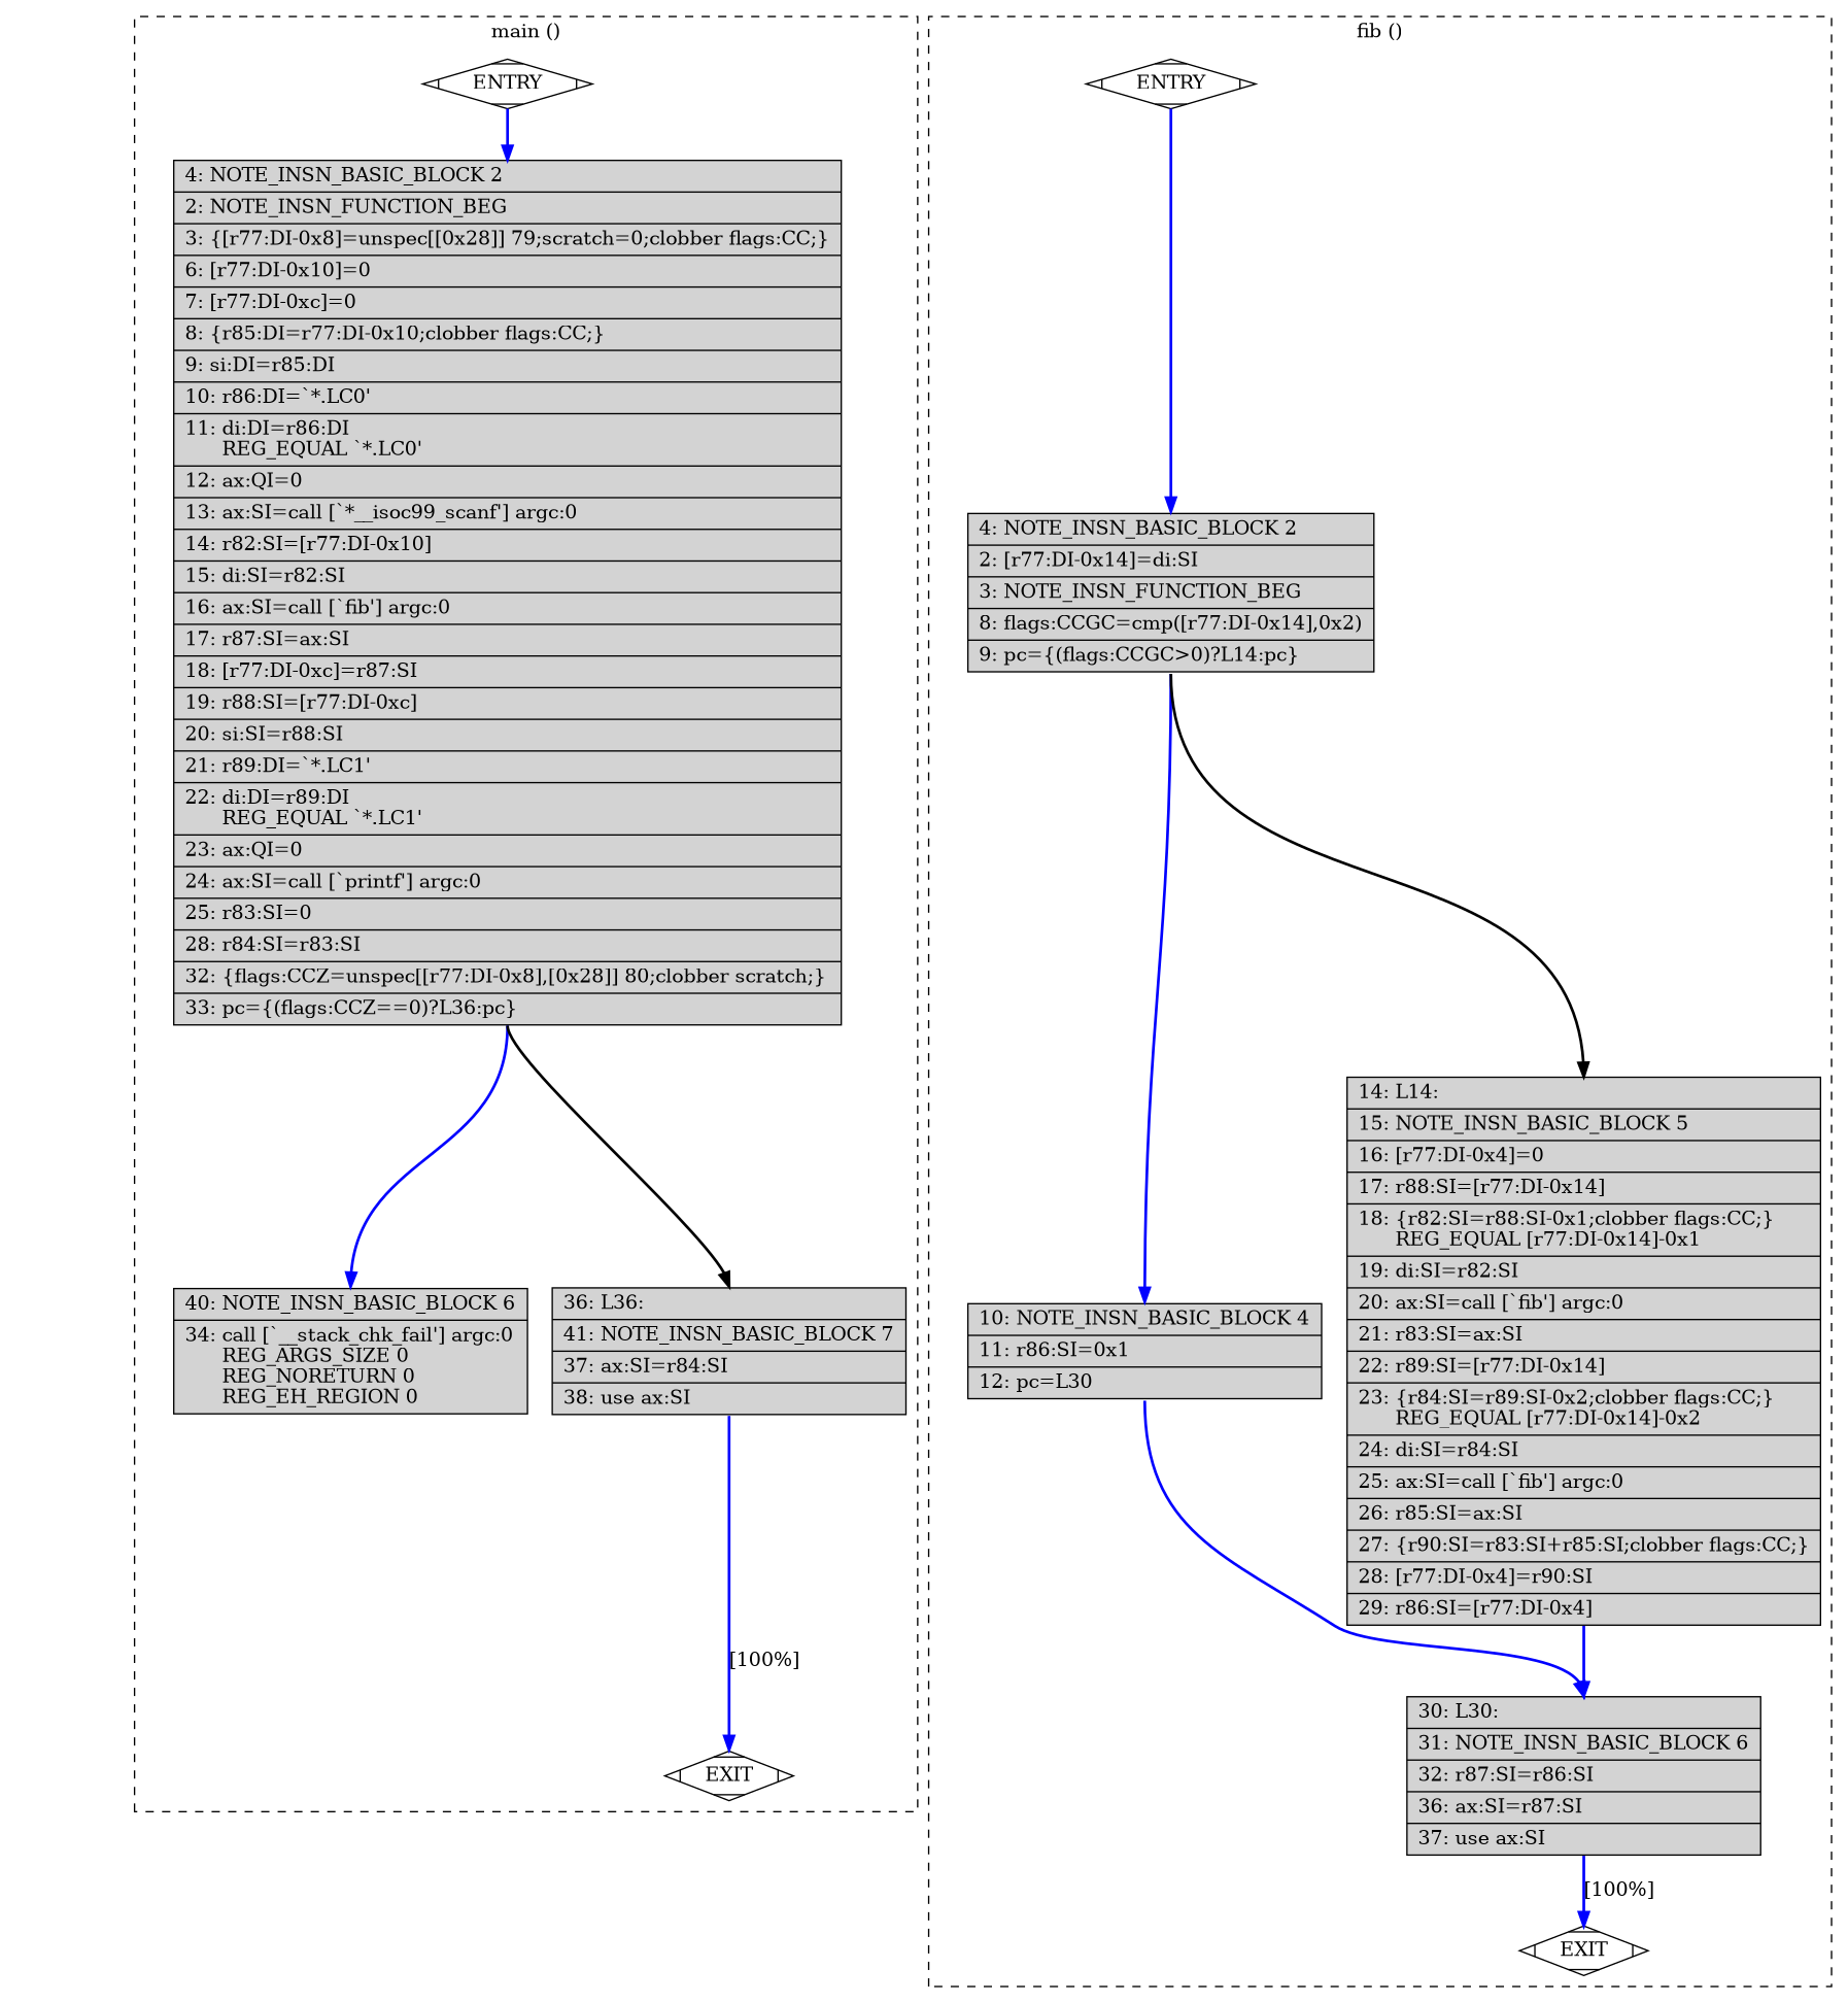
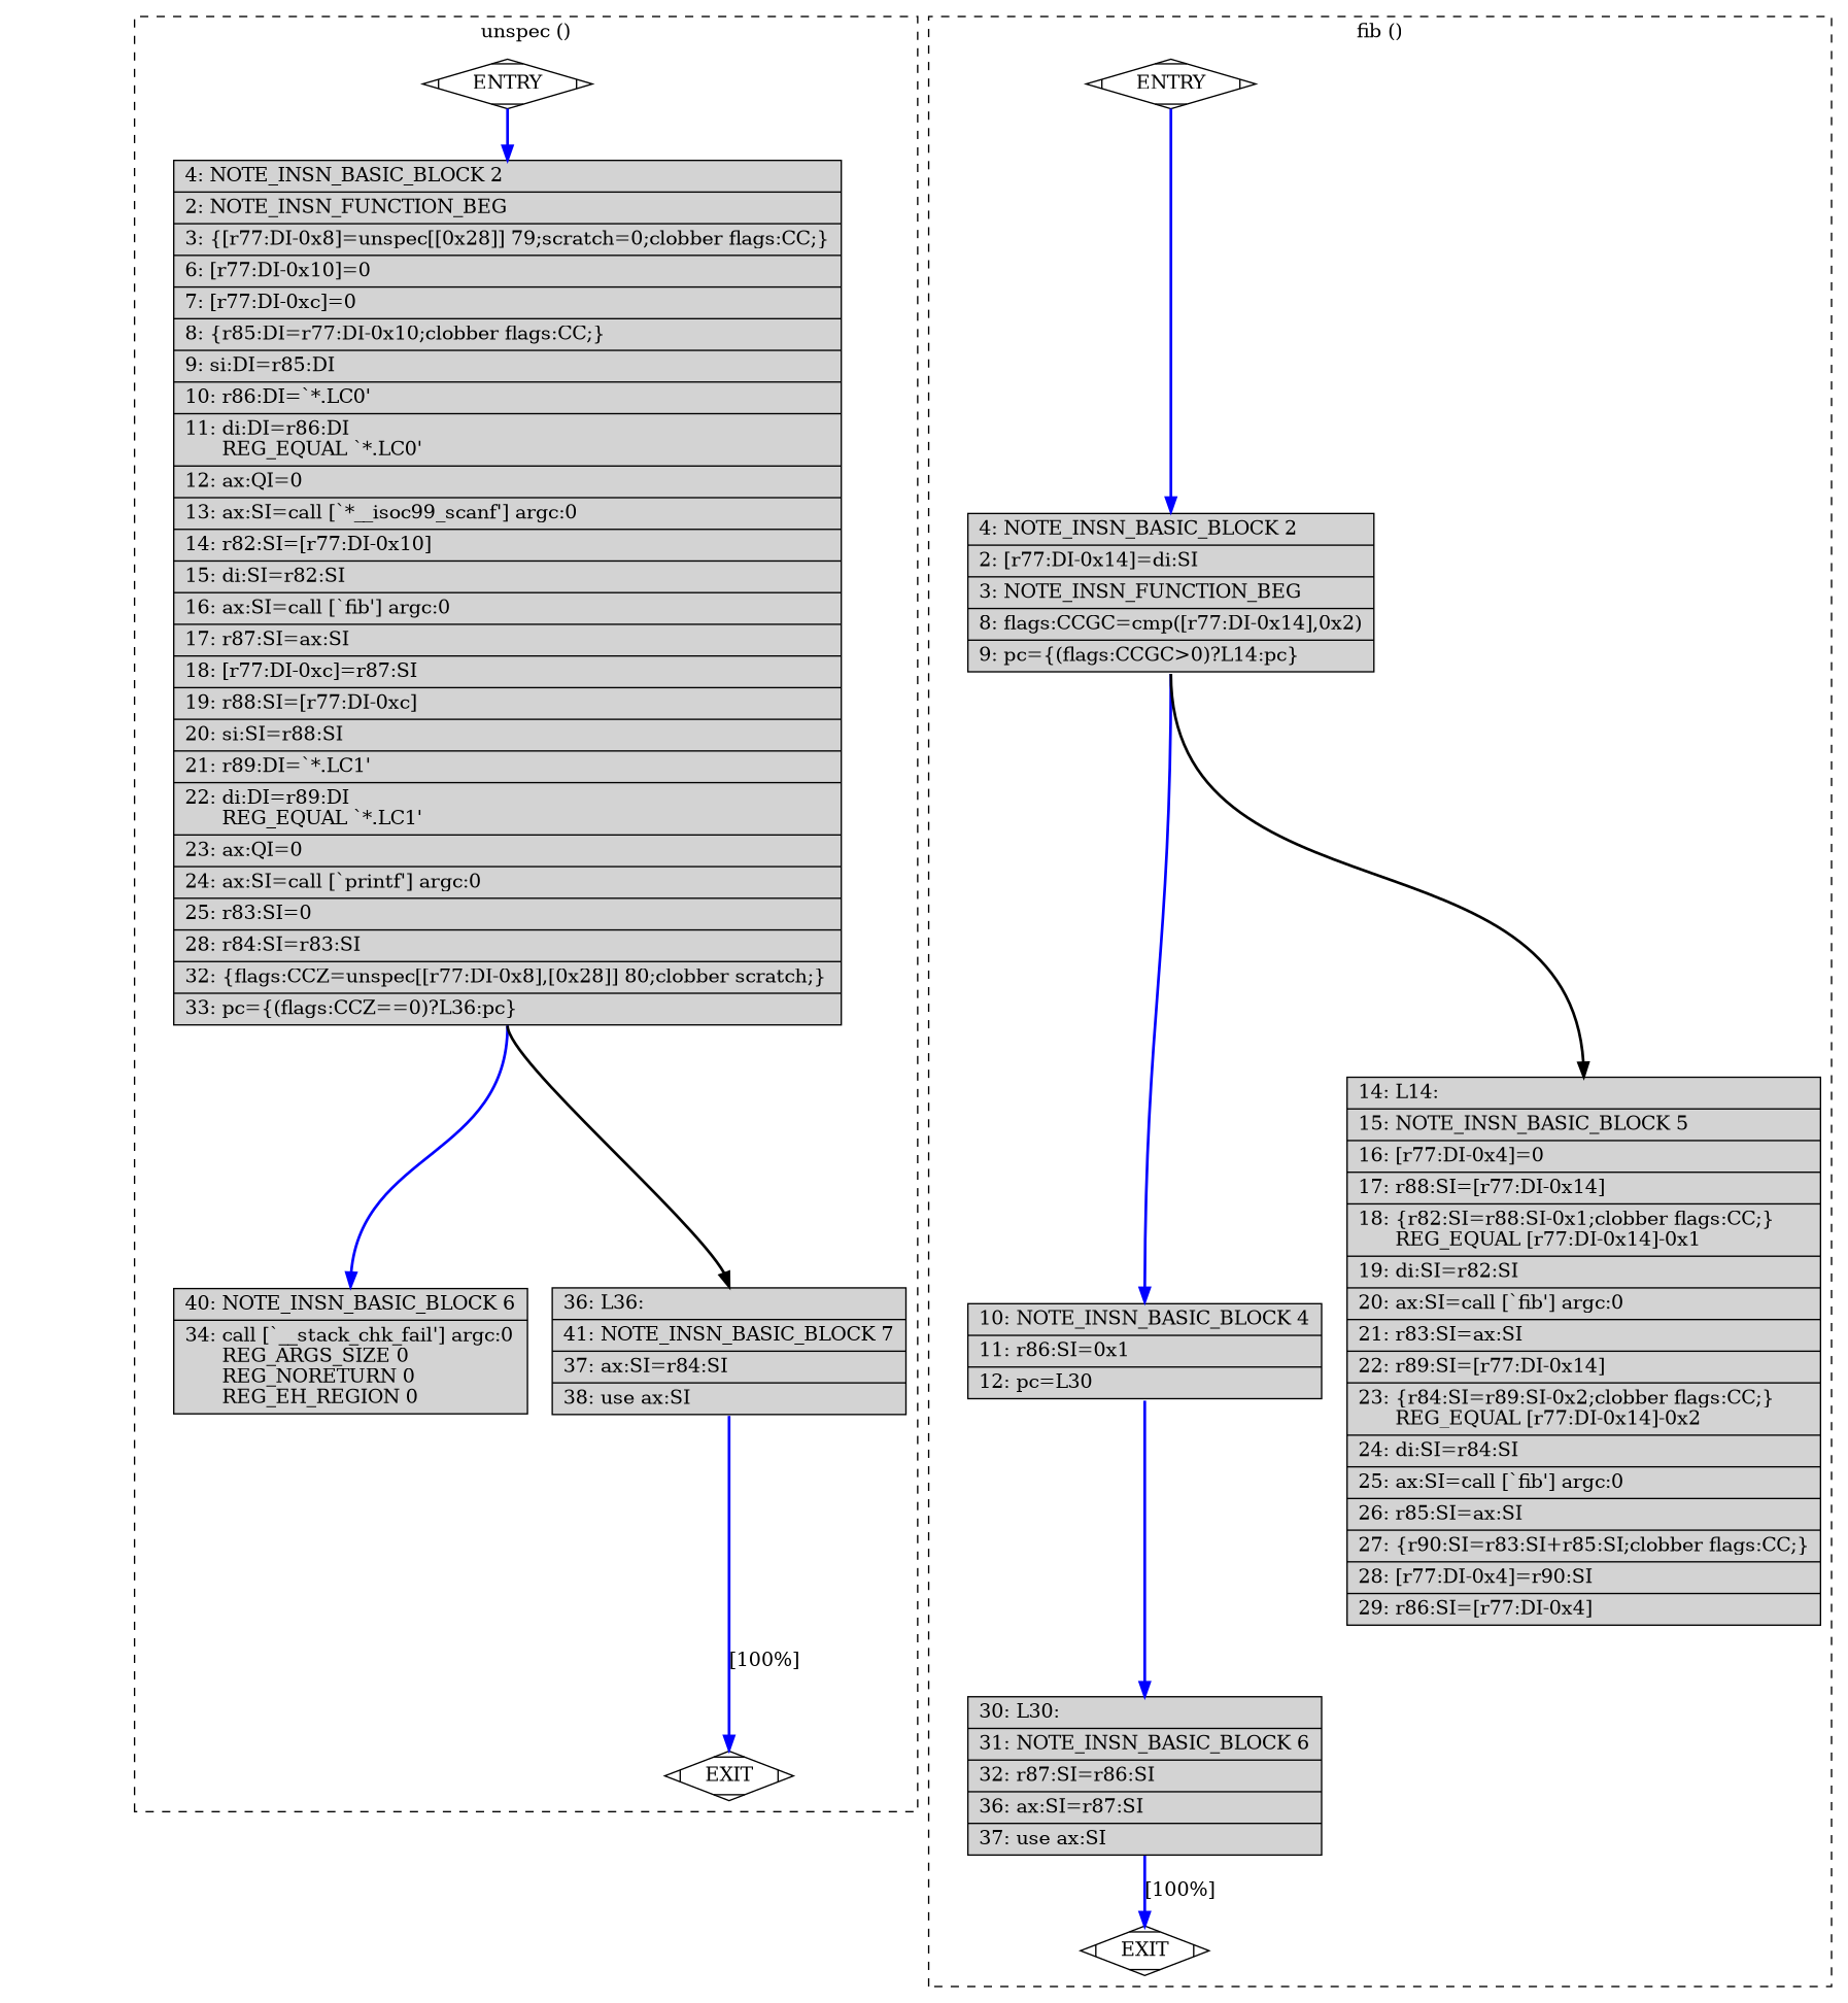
  digraph {
    node [fillcolor=lightgrey shape=record style=filled]
    edge [constraint=true headport=n style="solid,bold" tailport=s color=blue weight=100]
    n1 [fillcolor=white label=ENTRY shape=Mdiamond]
    n2 [fillcolor=white label=EXIT shape=Mdiamond]
    n3 [label="{\ \ \ \ 4:\ NOTE_INSN_BASIC_BLOCK\ 2\l|\ \ \ \ 2:\ NOTE_INSN_FUNCTION_BEG\l|\ \ \ \ 3:\ \{[r77:DI-0x8]=unspec[[0x28]]\ 79;scratch=0;clobber\ flags:CC;\}\l|\ \ \ \ 6:\ [r77:DI-0x10]=0\l|\ \ \ \ 7:\ [r77:DI-0xc]=0\l|\ \ \ \ 8:\ \{r85:DI=r77:DI-0x10;clobber\ flags:CC;\}\l|\ \ \ \ 9:\ si:DI=r85:DI\l|\ \ \ 10:\ r86:DI=`*.LC0'\l|\ \ \ 11:\ di:DI=r86:DI\l\ \ \ \ \ \ REG_EQUAL\ `*.LC0'\l|\ \ \ 12:\ ax:QI=0\l|\ \ \ 13:\ ax:SI=call\ [`*__isoc99_scanf']\ argc:0\l|\ \ \ 14:\ r82:SI=[r77:DI-0x10]\l|\ \ \ 15:\ di:SI=r82:SI\l|\ \ \ 16:\ ax:SI=call\ [`fib']\ argc:0\l|\ \ \ 17:\ r87:SI=ax:SI\l|\ \ \ 18:\ [r77:DI-0xc]=r87:SI\l|\ \ \ 19:\ r88:SI=[r77:DI-0xc]\l|\ \ \ 20:\ si:SI=r88:SI\l|\ \ \ 21:\ r89:DI=`*.LC1'\l|\ \ \ 22:\ di:DI=r89:DI\l\ \ \ \ \ \ REG_EQUAL\ `*.LC1'\l|\ \ \ 23:\ ax:QI=0\l|\ \ \ 24:\ ax:SI=call\ [`printf']\ argc:0\l|\ \ \ 25:\ r83:SI=0\l|\ \ \ 28:\ r84:SI=r83:SI\l|\ \ \ 32:\ \{flags:CCZ=unspec[[r77:DI-0x8],[0x28]]\ 80;clobber\ scratch;\}\l|\ \ \ 33:\ pc=\{(flags:CCZ==0)?L36:pc\}\l}"]
    n4 [label="{\ \ \ 40:\ NOTE_INSN_BASIC_BLOCK\ 6\l|\ \ \ 34:\ call\ [`__stack_chk_fail']\ argc:0\l\ \ \ \ \ \ REG_ARGS_SIZE\ 0\l\ \ \ \ \ \ REG_NORETURN\ 0\l\ \ \ \ \ \ REG_EH_REGION\ 0\l}"]
    n5 [label="{\ \ \ 36:\ L36:\l|\ \ \ 41:\ NOTE_INSN_BASIC_BLOCK\ 7\l|\ \ \ 37:\ ax:SI=r84:SI\l|\ \ \ 38:\ use\ ax:SI\l}"]
    n6 [fillcolor=white label=ENTRY shape=Mdiamond]
    n7 [fillcolor=white label=EXIT shape=Mdiamond]
    n8 [label="{\ \ \ \ 4:\ NOTE_INSN_BASIC_BLOCK\ 2\l|\ \ \ \ 2:\ [r77:DI-0x14]=di:SI\l|\ \ \ \ 3:\ NOTE_INSN_FUNCTION_BEG\l|\ \ \ \ 8:\ flags:CCGC=cmp([r77:DI-0x14],0x2)\l|\ \ \ \ 9:\ pc=\{(flags:CCGC\>0)?L14:pc\}\l}"]
    n9 [label="{\ \ \ 10:\ NOTE_INSN_BASIC_BLOCK\ 4\l|\ \ \ 11:\ r86:SI=0x1\l|\ \ \ 12:\ pc=L30\l}"]
    n10 [label="{\ \ \ 14:\ L14:\l|\ \ \ 15:\ NOTE_INSN_BASIC_BLOCK\ 5\l|\ \ \ 16:\ [r77:DI-0x4]=0\l|\ \ \ 17:\ r88:SI=[r77:DI-0x14]\l|\ \ \ 18:\ \{r82:SI=r88:SI-0x1;clobber\ flags:CC;\}\l\ \ \ \ \ \ REG_EQUAL\ [r77:DI-0x14]-0x1\l|\ \ \ 19:\ di:SI=r82:SI\l|\ \ \ 20:\ ax:SI=call\ [`fib']\ argc:0\l|\ \ \ 21:\ r83:SI=ax:SI\l|\ \ \ 22:\ r89:SI=[r77:DI-0x14]\l|\ \ \ 23:\ \{r84:SI=r89:SI-0x2;clobber\ flags:CC;\}\l\ \ \ \ \ \ REG_EQUAL\ [r77:DI-0x14]-0x2\l|\ \ \ 24:\ di:SI=r84:SI\l|\ \ \ 25:\ ax:SI=call\ [`fib']\ argc:0\l|\ \ \ 26:\ r85:SI=ax:SI\l|\ \ \ 27:\ \{r90:SI=r83:SI+r85:SI;clobber\ flags:CC;\}\l|\ \ \ 28:\ [r77:DI-0x4]=r90:SI\l|\ \ \ 29:\ r86:SI=[r77:DI-0x4]\l}"]
    n11 [label="{\ \ \ 30:\ L30:\l|\ \ \ 31:\ NOTE_INSN_BASIC_BLOCK\ 6\l|\ \ \ 32:\ r87:SI=r86:SI\l|\ \ \ 36:\ ax:SI=r87:SI\l|\ \ \ 37:\ use\ ax:SI\l}"]
    subgraph cluster_1 {
      color=black
-     label="main ()"
+     label="unspec ()"
      style=dashed
      n1
      n2
      n3
      n4
      n5
    }
    subgraph cluster_2 {
      color=black
      label="fib ()"
      style=dashed
      n6
      n7
      n8
      n9
      n10
      n11
    }
    n1 -> n2 [style=invis color="" weight=""]
    n1 -> n3
    n3 -> n4
    n3 -> n5 [color=black weight=10]
    n5 -> n2 [label="[100%]"]
    n6 -> n7 [style=invis color="" weight=""]
    n6 -> n8
    n8 -> n9
    n8 -> n10 [color=black weight=10]
    n9 -> n11 [weight=10]
-   n10 -> n11
    n11 -> n7 [label="[100%]"]
  }
